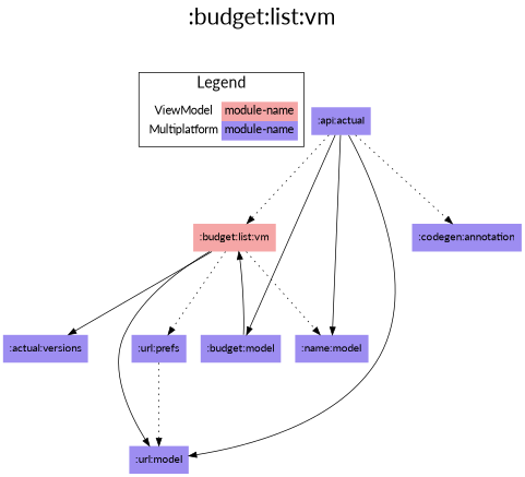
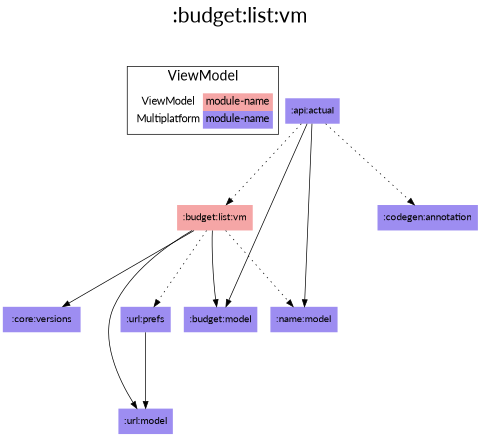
  digraph {
    fontname=Lato
    fontsize=30
    label=":budget:list:vm"
    labelloc=t
    rankdir=TB
    ranksep=1.5
    node [fillcolor="#9D8DF1" fontname=Lato shape=none style=filled]
    edge [dir=forward fontname=Lato]
    n1 [fillcolor="#FFFFFF" fontsize=15 label=< <TABLE BORDER="0" CELLBORDER="0" CELLSPACING="0" CELLPADDING="4"> <TR><TD>ViewModel</TD><TD BGCOLOR="#F5A6A6">module-name</TD></TR> <TR><TD>Multiplatform</TD><TD BGCOLOR="#9D8DF1">module-name</TD></TR> </TABLE> > margin=0]
    ":budget:list:vm" [fillcolor="#F5A6A6"]
    ":budget:model"
-   ":core:versions" [label=":actual:versions"]
+   ":core:versions"
    ":url:model"
    n6 [label=":name:model"]
    ":url:prefs"
    ":api:actual"
    ":codegen:annotation"
    subgraph sub_1 {
      rank=same
    }
    subgraph cluster_2 {
      fontsize=20
-     label=Legend
+     label=ViewModel
      n1
    }
    n1 -> ":budget:list:vm" [style=invis]
-   ":budget:model" -> ":budget:list:vm"
+   ":budget:list:vm" -> ":budget:model"
    ":budget:list:vm" -> ":core:versions"
    ":budget:list:vm" -> ":url:model"
    ":budget:list:vm" -> n6 [style=dotted]
    ":budget:list:vm" -> ":url:prefs" [style=dotted]
-   ":url:prefs" -> ":url:model" [style=dotted]
+   ":url:prefs" -> ":url:model"
    ":api:actual" -> ":budget:list:vm" [style=dotted]
    ":api:actual" -> ":budget:model"
-   ":api:actual" -> ":url:model"
    ":api:actual" -> n6
    ":api:actual" -> ":codegen:annotation" [style=dotted]
  }
